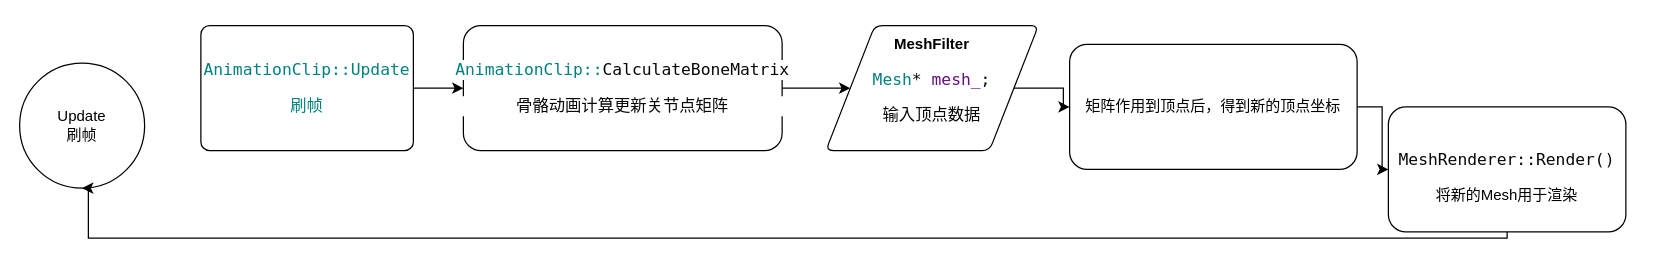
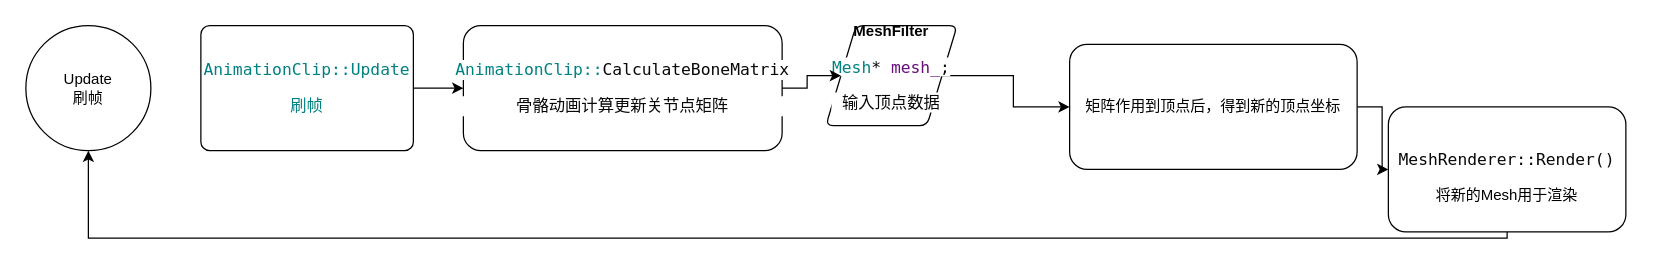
  <mxCell id="0" />
  <mxCell id="1" parent="0" />
  <mxCell id="2" style="edgeStyle=orthogonalEdgeStyle;rounded=0;orthogonalLoop=1;jettySize=auto;html=1;exitX=1;exitY=0.5;exitDx=0;exitDy=0;" edge="1" parent="1" source="3" target="10"><mxGeometry relative="1" as="geometry" /></mxCell>
- <mxCell id="3" value="&lt;span style=&quot;font-weight: 700&quot;&gt;MeshFilter&lt;br&gt;&lt;/span&gt;&lt;pre style=&quot;background-color: rgb(255 , 255 , 255) ; color: rgb(8 , 8 , 8) ; font-family: &amp;#34;jetbrains mono&amp;#34; , monospace ; font-size: 9.8pt&quot;&gt;&lt;span style=&quot;color: rgb(0 , 128 , 128)&quot;&gt;Mesh&lt;/span&gt;* &lt;span style=&quot;color: rgb(102 , 14 , 122)&quot;&gt;mesh_&lt;/span&gt;;&lt;/pre&gt;&lt;pre style=&quot;background-color: rgb(255 , 255 , 255) ; color: rgb(8 , 8 , 8) ; font-family: &amp;#34;jetbrains mono&amp;#34; , monospace ; font-size: 9.8pt&quot;&gt;输入顶点数据&lt;/pre&gt;" style="shape=parallelogram;html=1;strokeWidth=1;perimeter=parallelogramPerimeter;whiteSpace=wrap;rounded=1;arcSize=12;size=0.23;" vertex="1" parent="1"><mxGeometry x="660" y="20" width="170" height="100" as="geometry" /></mxCell>
+ <mxCell id="3" value="&lt;span style=&quot;font-weight: 700&quot;&gt;MeshFilter&lt;br&gt;&lt;/span&gt;&lt;pre style=&quot;background-color: rgb(255 , 255 , 255) ; color: rgb(8 , 8 , 8) ; font-family: &amp;#34;jetbrains mono&amp;#34; , monospace ; font-size: 9.8pt&quot;&gt;&lt;span style=&quot;color: rgb(0 , 128 , 128)&quot;&gt;Mesh&lt;/span&gt;* &lt;span style=&quot;color: rgb(102 , 14 , 122)&quot;&gt;mesh_&lt;/span&gt;;&lt;/pre&gt;&lt;pre style=&quot;background-color: rgb(255 , 255 , 255) ; color: rgb(8 , 8 , 8) ; font-family: &amp;#34;jetbrains mono&amp;#34; , monospace ; font-size: 9.8pt&quot;&gt;输入顶点数据&lt;/pre&gt;" style="shape=parallelogram;html=1;strokeWidth=1;perimeter=parallelogramPerimeter;whiteSpace=wrap;rounded=1;arcSize=12;size=0.23;" vertex="1" parent="1"><mxGeometry x="660" y="20" width="105" height="80" as="geometry" /></mxCell>
  <mxCell id="4" value="" style="edgeStyle=orthogonalEdgeStyle;rounded=0;orthogonalLoop=1;jettySize=auto;html=1;" edge="1" parent="1" source="5" target="8"><mxGeometry relative="1" as="geometry" /></mxCell>
  <mxCell id="5" value="&lt;pre style=&quot;background-color: rgb(255 , 255 , 255) ; color: rgb(8 , 8 , 8) ; font-family: &amp;#34;jetbrains mono&amp;#34; , monospace ; font-size: 9.8pt&quot;&gt;&lt;span style=&quot;color: rgb(0 , 128 , 128)&quot;&gt;AnimationClip::Update&lt;/span&gt;&lt;/pre&gt;&lt;pre style=&quot;background-color: rgb(255 , 255 , 255) ; font-family: &amp;#34;jetbrains mono&amp;#34; , monospace ; font-size: 9.8pt&quot;&gt;&lt;font color=&quot;#008080&quot;&gt;刷帧&lt;/font&gt;&lt;/pre&gt;" style="rounded=1;whiteSpace=wrap;html=1;absoluteArcSize=1;arcSize=14;strokeWidth=1;" vertex="1" parent="1"><mxGeometry x="160" y="20" width="170" height="100" as="geometry" /></mxCell>
- <mxCell id="6" value="Update&lt;br&gt;刷帧" style="strokeWidth=1;html=1;shape=mxgraph.flowchart.start_2;whiteSpace=wrap;" vertex="1" parent="1"><mxGeometry x="15" y="50" width="100" height="100" as="geometry" /></mxCell>
+ <mxCell id="6" value="Update&lt;br&gt;刷帧" style="strokeWidth=1;html=1;shape=mxgraph.flowchart.start_2;whiteSpace=wrap;" vertex="1" parent="1"><mxGeometry x="20" y="20" width="100" height="100" as="geometry" /></mxCell>
  <mxCell id="7" value="" style="edgeStyle=orthogonalEdgeStyle;rounded=0;orthogonalLoop=1;jettySize=auto;html=1;" edge="1" parent="1" source="8" target="3"><mxGeometry relative="1" as="geometry" /></mxCell>
  <mxCell id="8" value="&lt;pre style=&quot;background-color: rgb(255 , 255 , 255) ; color: rgb(8 , 8 , 8) ; font-family: &amp;#34;jetbrains mono&amp;#34; , monospace ; font-size: 9.8pt&quot;&gt;&lt;span style=&quot;color: rgb(0 , 128 , 128)&quot;&gt;AnimationClip::&lt;/span&gt;CalculateBoneMatrix&lt;/pre&gt;&lt;pre style=&quot;background-color: rgb(255 , 255 , 255) ; color: rgb(8 , 8 , 8) ; font-family: &amp;#34;jetbrains mono&amp;#34; , monospace ; font-size: 9.8pt&quot;&gt;骨骼动画计算更新关节点矩阵&lt;/pre&gt;" style="whiteSpace=wrap;html=1;rounded=1;strokeWidth=1;arcSize=14;" vertex="1" parent="1"><mxGeometry x="370" y="20" width="255" height="100" as="geometry" /></mxCell>
  <mxCell id="9" value="" style="edgeStyle=orthogonalEdgeStyle;rounded=0;orthogonalLoop=1;jettySize=auto;html=1;" edge="1" parent="1" source="10" target="12"><mxGeometry relative="1" as="geometry" /></mxCell>
  <mxCell id="10" value="矩阵作用到顶点后，得到新的顶点坐标" style="whiteSpace=wrap;html=1;rounded=1;strokeWidth=1;arcSize=14;" vertex="1" parent="1"><mxGeometry x="855" y="35" width="230" height="100" as="geometry" /></mxCell>
  <mxCell id="11" style="edgeStyle=orthogonalEdgeStyle;rounded=0;orthogonalLoop=1;jettySize=auto;html=1;exitX=0.5;exitY=1;exitDx=0;exitDy=0;entryX=0.5;entryY=1;entryDx=0;entryDy=0;entryPerimeter=0;strokeWidth=1;" edge="1" parent="1" source="12" target="6"><mxGeometry relative="1" as="geometry"><Array as="points"><mxPoint x="1205" y="190" /><mxPoint x="70" y="190" /></Array></mxGeometry></mxCell>
  <mxCell id="12" value="&lt;pre style=&quot;background-color: #ffffff ; color: #080808 ; font-family: &amp;#34;jetbrains mono&amp;#34; , monospace ; font-size: 9.8pt&quot;&gt;MeshRenderer::Render()&lt;/pre&gt;将新的Mesh用于渲染" style="whiteSpace=wrap;html=1;rounded=1;strokeWidth=1;arcSize=14;" vertex="1" parent="1"><mxGeometry x="1110" y="85" width="190" height="100" as="geometry" /></mxCell>
